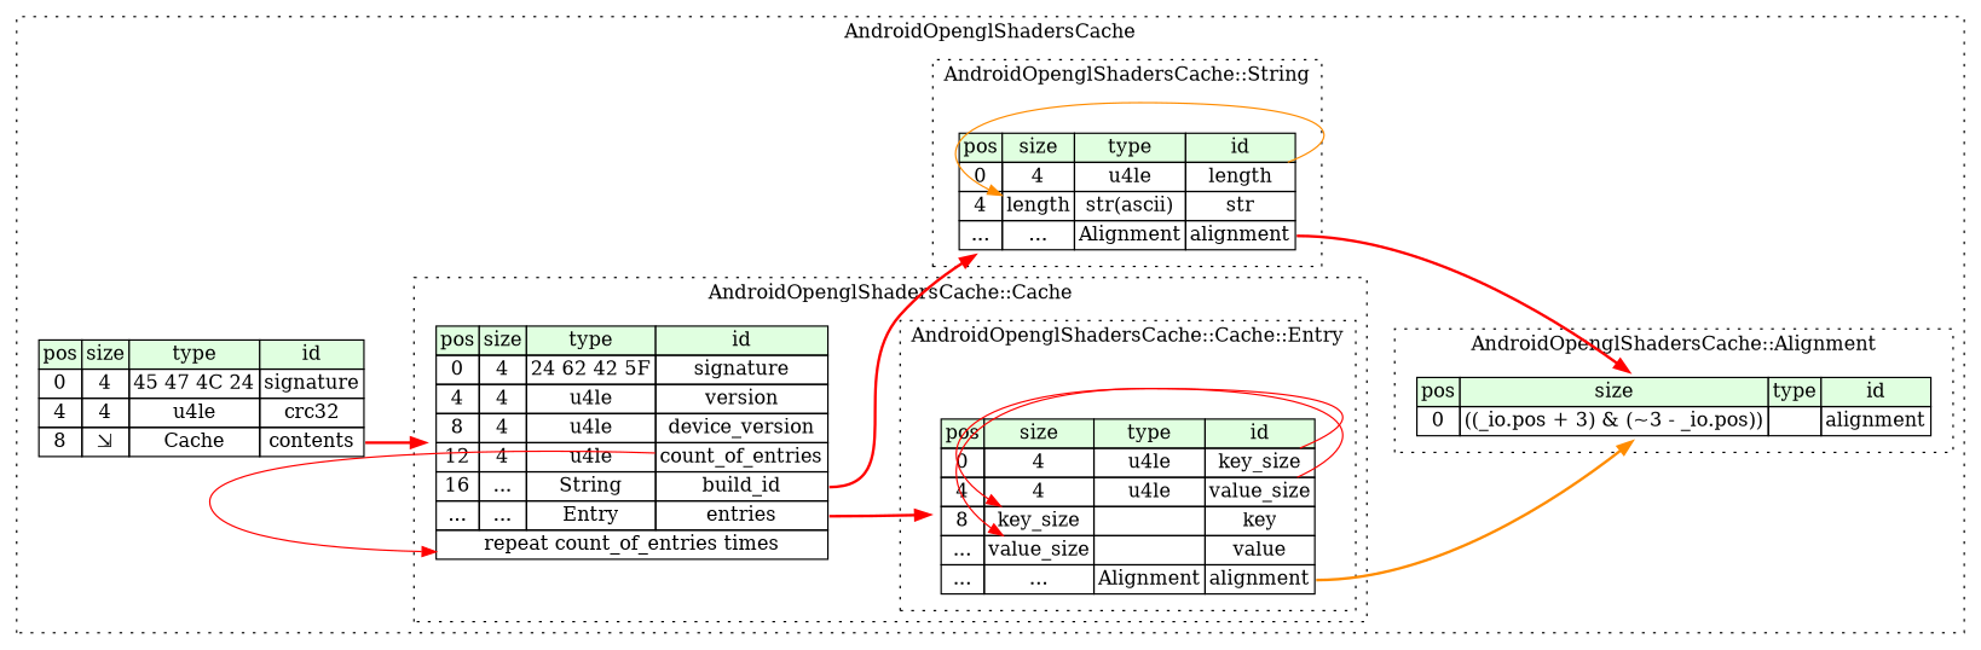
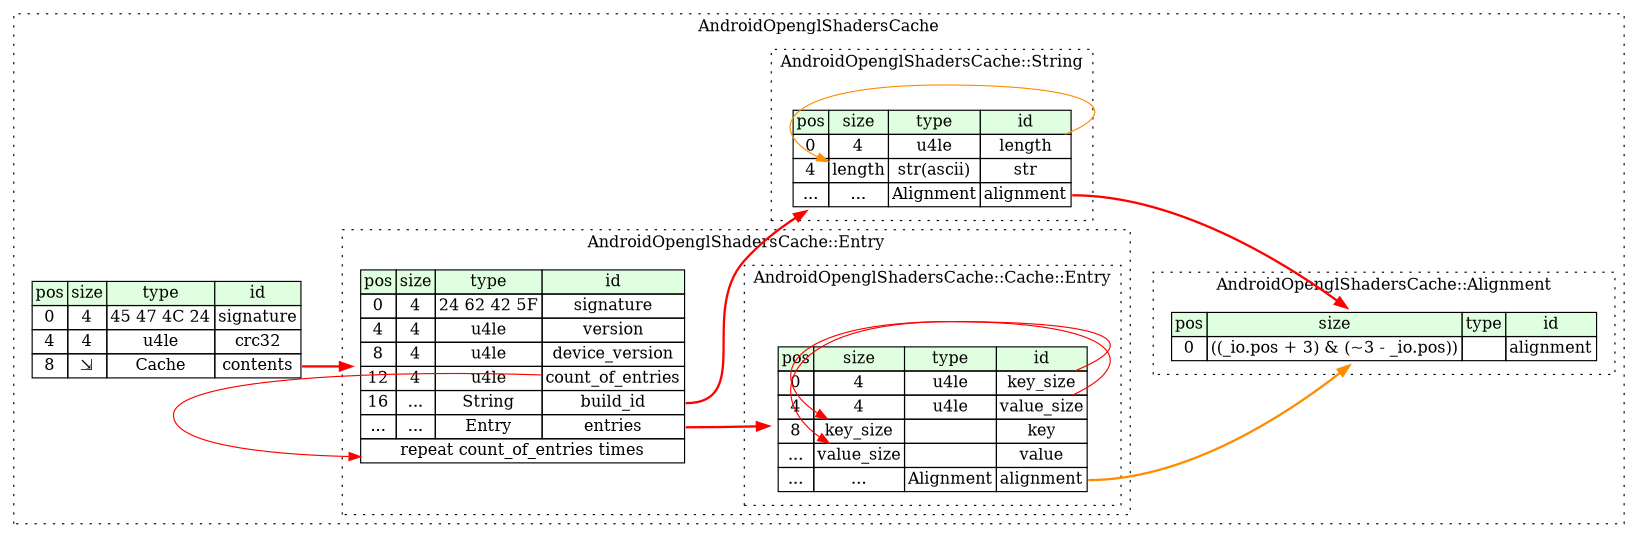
  digraph {
    rankdir=LR
    node [shape=plaintext]
    edge [style=bold tailport=alignment_type color=red]
    n1 [label=<<TABLE BORDER="0" CELLBORDER="1" CELLSPACING="0"> 				<TR><TD BGCOLOR="#E0FFE0">pos</TD><TD BGCOLOR="#E0FFE0">size</TD><TD BGCOLOR="#E0FFE0">type</TD><TD BGCOLOR="#E0FFE0">id</TD></TR> 				<TR><TD PORT="alignment_pos">0</TD><TD PORT="alignment_size">((_io.pos + 3) &amp; (~3 - _io.pos))</TD><TD></TD><TD PORT="alignment_type">alignment</TD></TR> 			</TABLE>>]
    n2 [label=<<TABLE BORDER="0" CELLBORDER="1" CELLSPACING="0"> 				<TR><TD BGCOLOR="#E0FFE0">pos</TD><TD BGCOLOR="#E0FFE0">size</TD><TD BGCOLOR="#E0FFE0">type</TD><TD BGCOLOR="#E0FFE0">id</TD></TR> 				<TR><TD PORT="length_pos">0</TD><TD PORT="length_size">4</TD><TD>u4le</TD><TD PORT="length_type">length</TD></TR> 				<TR><TD PORT="str_pos">4</TD><TD PORT="str_size">length</TD><TD>str(ascii)</TD><TD PORT="str_type">str</TD></TR> 				<TR><TD PORT="alignment_pos">...</TD><TD PORT="alignment_size">...</TD><TD>Alignment</TD><TD PORT="alignment_type">alignment</TD></TR> 			</TABLE>>]
    n3 [label=<<TABLE BORDER="0" CELLBORDER="1" CELLSPACING="0"> 					<TR><TD BGCOLOR="#E0FFE0">pos</TD><TD BGCOLOR="#E0FFE0">size</TD><TD BGCOLOR="#E0FFE0">type</TD><TD BGCOLOR="#E0FFE0">id</TD></TR> 					<TR><TD PORT="key_size_pos">0</TD><TD PORT="key_size_size">4</TD><TD>u4le</TD><TD PORT="key_size_type">key_size</TD></TR> 					<TR><TD PORT="value_size_pos">4</TD><TD PORT="value_size_size">4</TD><TD>u4le</TD><TD PORT="value_size_type">value_size</TD></TR> 					<TR><TD PORT="key_pos">8</TD><TD PORT="key_size">key_size</TD><TD></TD><TD PORT="key_type">key</TD></TR> 					<TR><TD PORT="value_pos">...</TD><TD PORT="value_size">value_size</TD><TD></TD><TD PORT="value_type">value</TD></TR> 					<TR><TD PORT="alignment_pos">...</TD><TD PORT="alignment_size">...</TD><TD>Alignment</TD><TD PORT="alignment_type">alignment</TD></TR> 				</TABLE>>]
    n4 [label=<<TABLE BORDER="0" CELLBORDER="1" CELLSPACING="0"> 				<TR><TD BGCOLOR="#E0FFE0">pos</TD><TD BGCOLOR="#E0FFE0">size</TD><TD BGCOLOR="#E0FFE0">type</TD><TD BGCOLOR="#E0FFE0">id</TD></TR> 				<TR><TD PORT="signature_pos">0</TD><TD PORT="signature_size">4</TD><TD>24 62 42 5F</TD><TD PORT="signature_type">signature</TD></TR> 				<TR><TD PORT="version_pos">4</TD><TD PORT="version_size">4</TD><TD>u4le</TD><TD PORT="version_type">version</TD></TR> 				<TR><TD PORT="device_version_pos">8</TD><TD PORT="device_version_size">4</TD><TD>u4le</TD><TD PORT="device_version_type">device_version</TD></TR> 				<TR><TD PORT="count_of_entries_pos">12</TD><TD PORT="count_of_entries_size">4</TD><TD>u4le</TD><TD PORT="count_of_entries_type">count_of_entries</TD></TR> 				<TR><TD PORT="build_id_pos">16</TD><TD PORT="build_id_size">...</TD><TD>String</TD><TD PORT="build_id_type">build_id</TD></TR> 				<TR><TD PORT="entries_pos">...</TD><TD PORT="entries_size">...</TD><TD>Entry</TD><TD PORT="entries_type">entries</TD></TR> 				<TR><TD COLSPAN="4" PORT="entries__repeat">repeat count_of_entries times</TD></TR> 			</TABLE>>]
    n5 [label=<<TABLE BORDER="0" CELLBORDER="1" CELLSPACING="0"> 			<TR><TD BGCOLOR="#E0FFE0">pos</TD><TD BGCOLOR="#E0FFE0">size</TD><TD BGCOLOR="#E0FFE0">type</TD><TD BGCOLOR="#E0FFE0">id</TD></TR> 			<TR><TD PORT="signature_pos">0</TD><TD PORT="signature_size">4</TD><TD>45 47 4C 24</TD><TD PORT="signature_type">signature</TD></TR> 			<TR><TD PORT="crc32_pos">4</TD><TD PORT="crc32_size">4</TD><TD>u4le</TD><TD PORT="crc32_type">crc32</TD></TR> 			<TR><TD PORT="contents_pos">8</TD><TD PORT="contents_size">⇲</TD><TD>Cache</TD><TD PORT="contents_type">contents</TD></TR> 		</TABLE>>]
    subgraph cluster_1 {
      label=AndroidOpenglShadersCache
      style=dotted
      n5
      subgraph cluster_2 {
        label="AndroidOpenglShadersCache::Alignment"
        style=dotted
        n1
      }
      subgraph cluster_3 {
        label="AndroidOpenglShadersCache::String"
        style=dotted
        n2
      }
      subgraph cluster_4 {
-       label="AndroidOpenglShadersCache::Cache"
+       label="AndroidOpenglShadersCache::Entry"
        style=dotted
        n4
        subgraph cluster_5 {
          label="AndroidOpenglShadersCache::Cache::Entry"
          style=dotted
          n3
        }
      }
    }
    n2 -> n1
    n2 -> n2 [color=darkorange headport=str_size tailport=length_type style=""]
    n3 -> n1 [color=darkorange]
    n3 -> n3 [headport=key_size tailport=key_size_type style=""]
    n3 -> n3 [headport=value_size tailport=value_size_type style=""]
    n4 -> n2 [tailport=build_id_type]
    n4 -> n3 [tailport=entries_type]
    n4 -> n4 [headport=entries__repeat tailport=count_of_entries_type style=""]
    n5 -> n4 [tailport=contents_type]
  }
